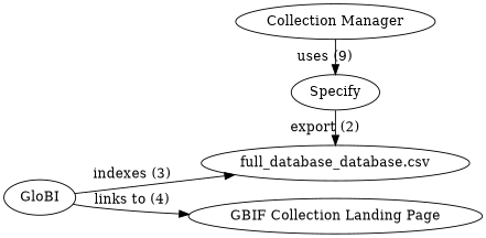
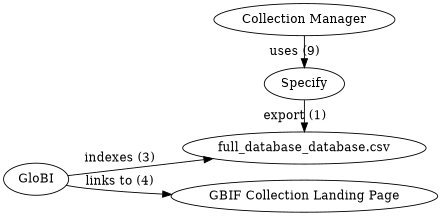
  digraph {
    rankdir=LR
    n1 [label="Collection Manager"]
    n2 [label=Specify]
    n3 [label="full_database_database.csv"]
    n4 [label=GloBI]
    n5 [label="GBIF Collection Landing Page"]
    subgraph sub_1 {
      rank=same
      n1
      n2
      n3
    }
    n1 -> n2 [label="uses (9)"]
-   n2 -> n3 [label="export (2)"]
+   n2 -> n3 [label="export (1)"]
    n4 -> n3 [label="indexes (3)"]
    n4 -> n5 [label="links to (4)"]
  }
